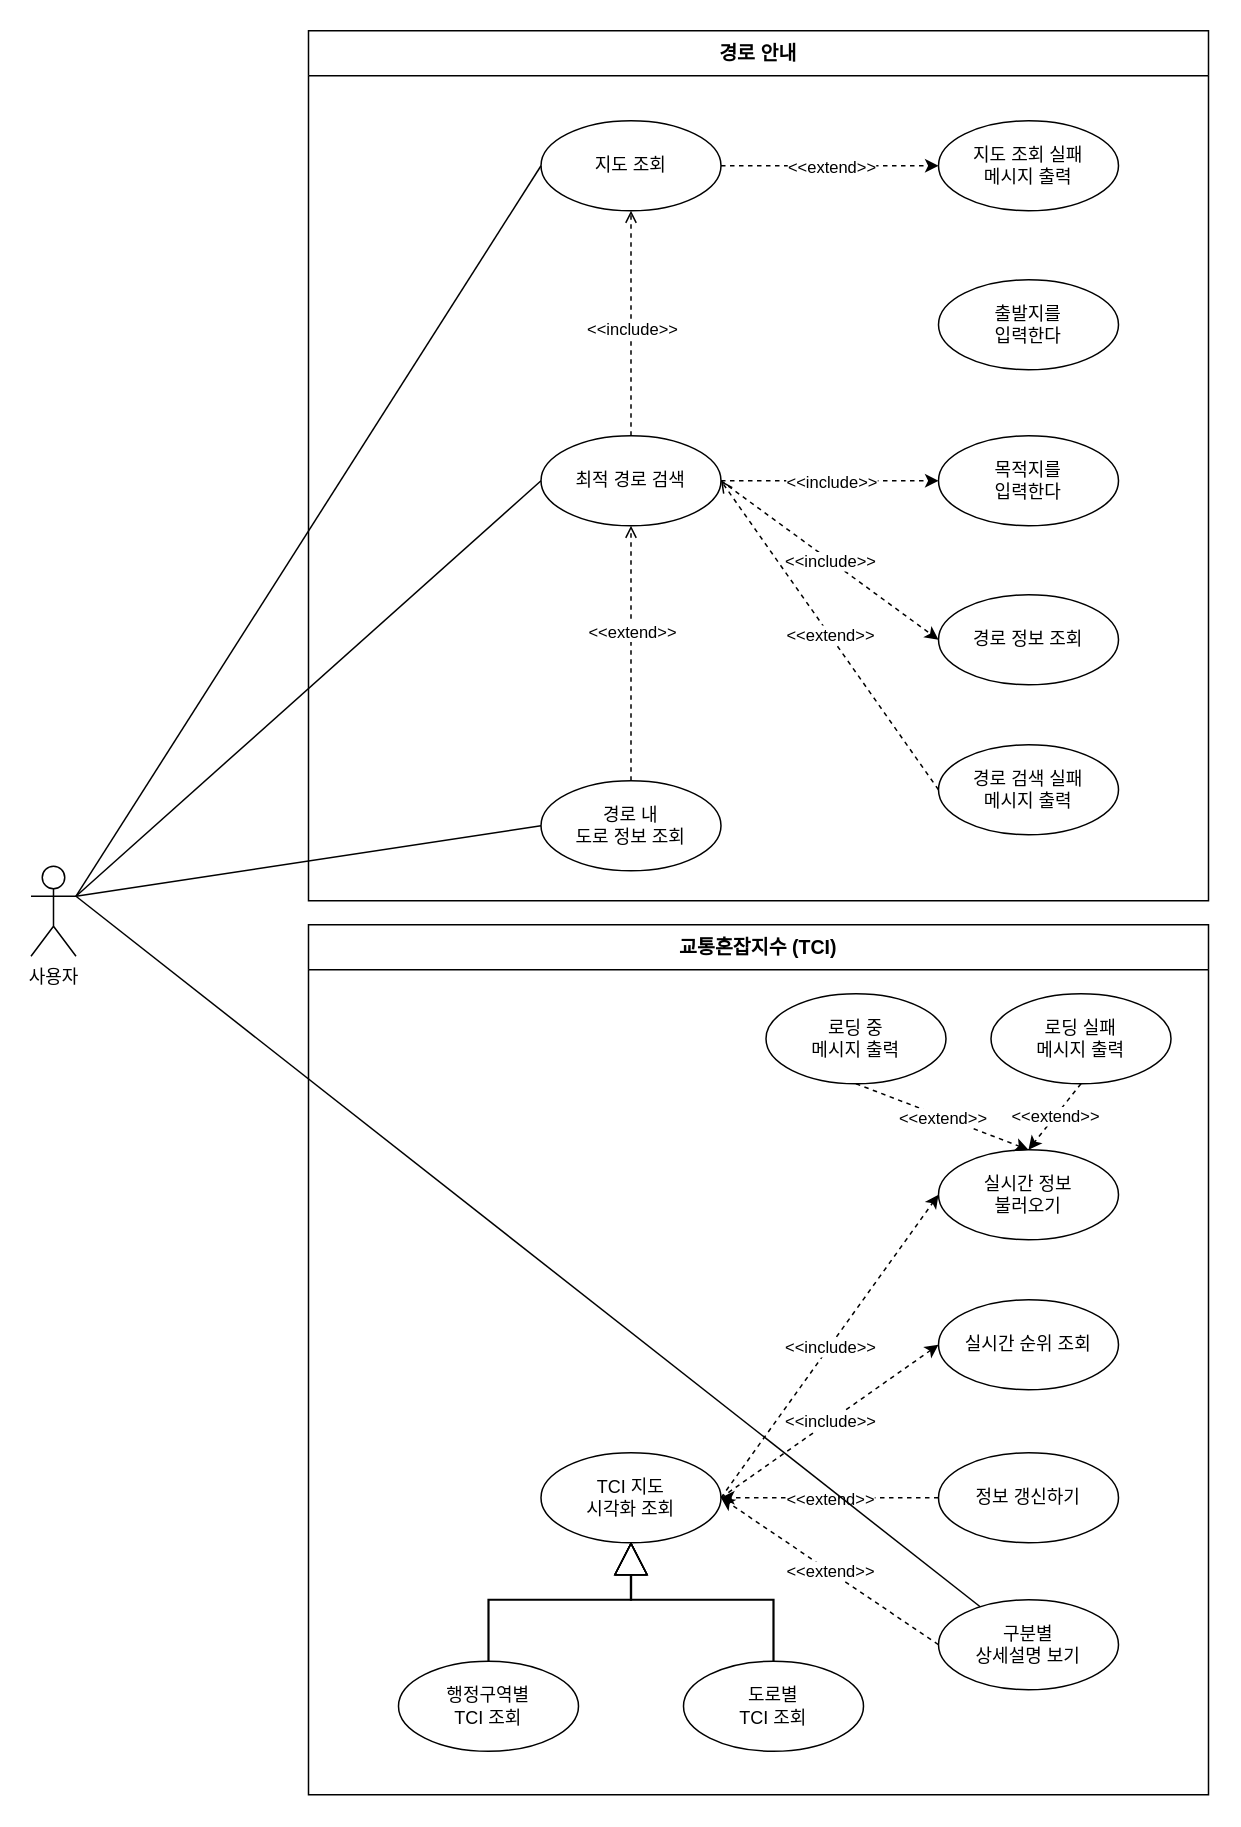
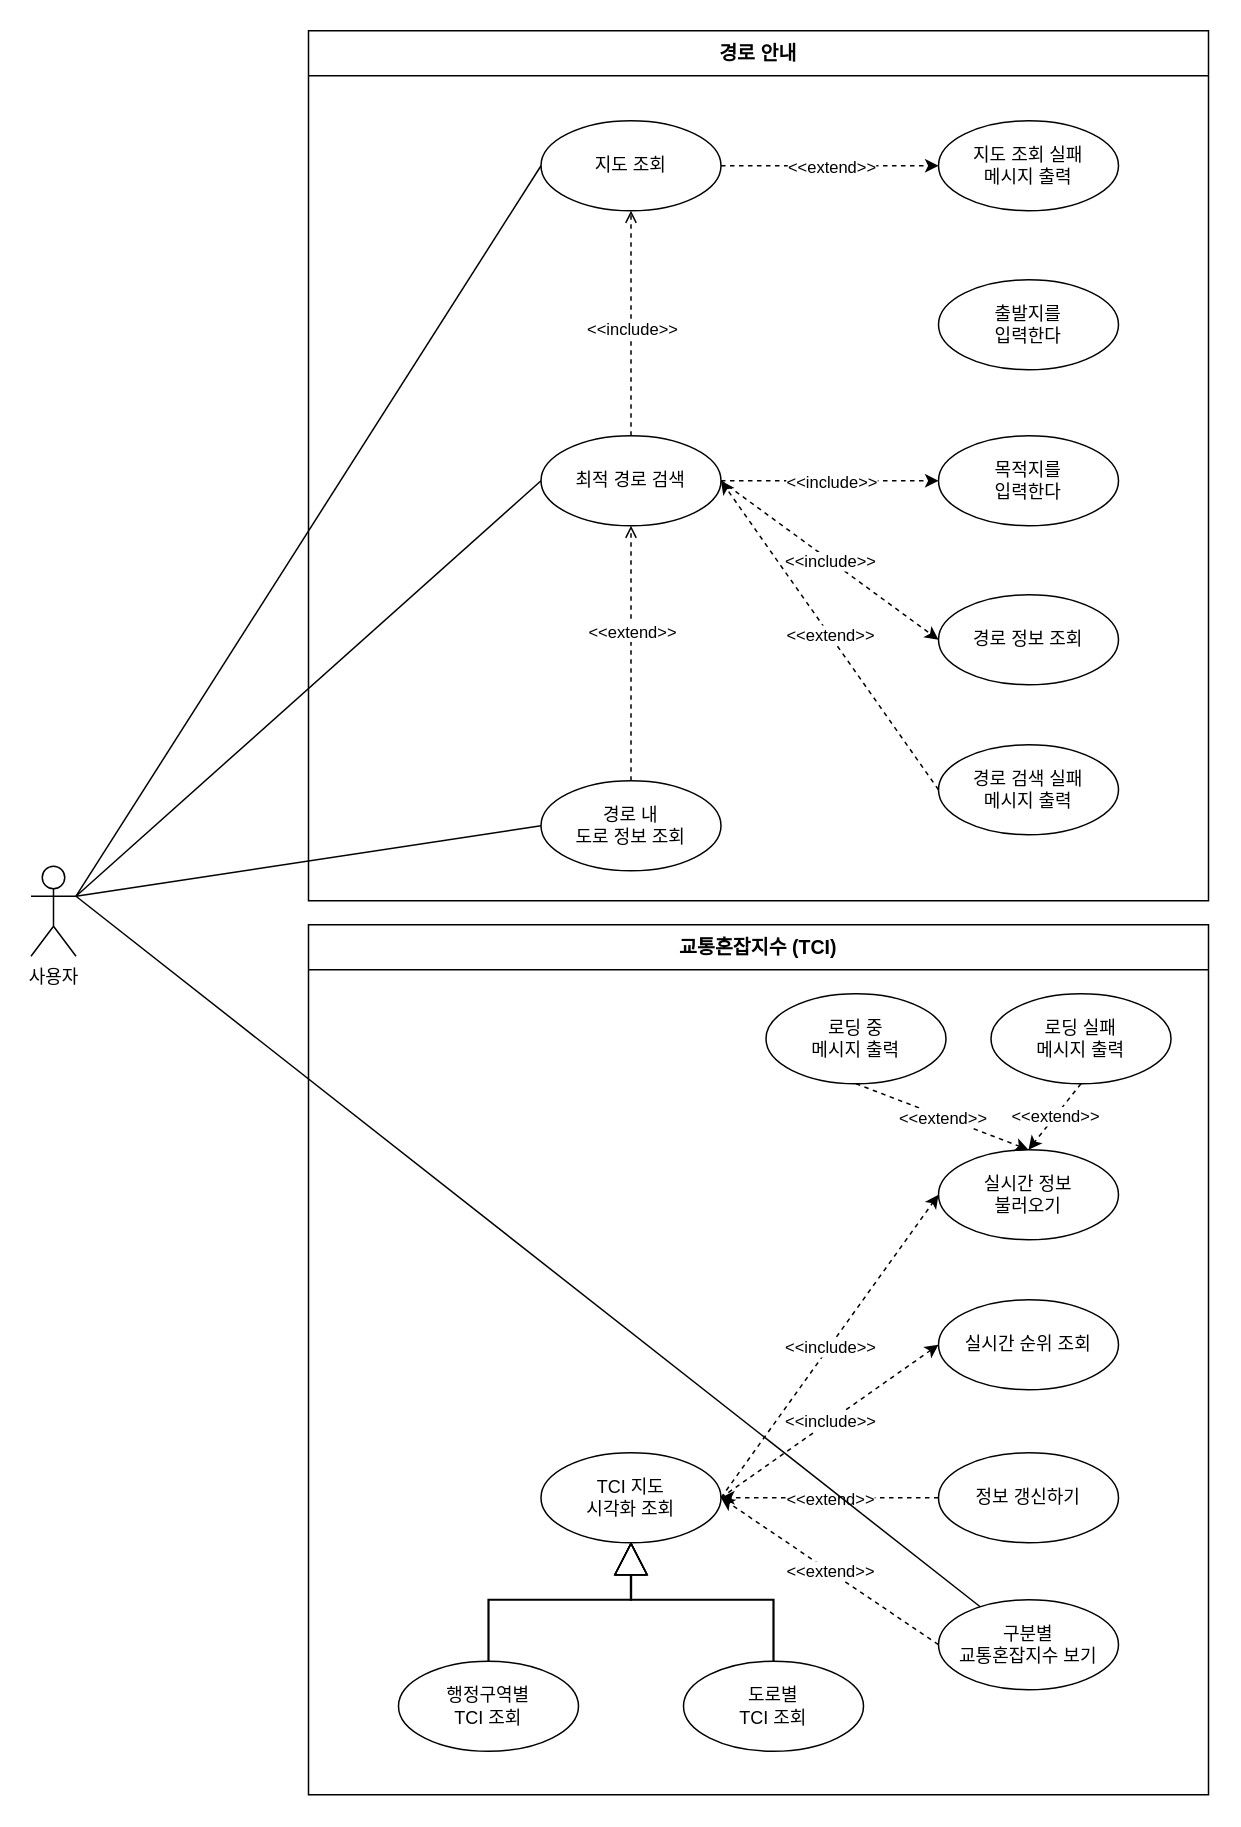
  <mxCell id="0" />
  <mxCell id="1" parent="0" />
  <mxCell id="2" value="&lt;font style=&quot;font-size: 13px;&quot;&gt;경로 안내&lt;/font&gt;" style="swimlane;whiteSpace=wrap;html=1;startSize=30;" parent="1" vertex="1"><mxGeometry x="205" y="20" width="600" height="580" as="geometry"><mxRectangle x="200" y="140" width="100" height="30" as="alternateBounds" /></mxGeometry></mxCell>
  <mxCell id="3" value="경로 내&lt;div&gt;도로 정보 조회&lt;/div&gt;" style="ellipse;whiteSpace=wrap;html=1;" parent="2" vertex="1"><mxGeometry x="155" y="500" width="120" height="60" as="geometry" /></mxCell>
  <mxCell id="4" value="최적 경로&amp;nbsp;&lt;span style=&quot;background-color: initial;&quot;&gt;검색&lt;/span&gt;" style="ellipse;whiteSpace=wrap;html=1;" parent="2" vertex="1"><mxGeometry x="155" y="270" width="120" height="60" as="geometry" /></mxCell>
  <mxCell id="5" value="출발지를&lt;div&gt;입력한다&lt;/div&gt;" style="ellipse;whiteSpace=wrap;html=1;" parent="2" vertex="1"><mxGeometry x="420" y="166" width="120" height="60" as="geometry" /></mxCell>
  <mxCell id="6" value="목적지를&lt;div&gt;입력한다&lt;/div&gt;" style="ellipse;whiteSpace=wrap;html=1;" parent="2" vertex="1"><mxGeometry x="420" y="270" width="120" height="60" as="geometry" /></mxCell>
  <mxCell id="7" value="" style="edgeStyle=orthogonalEdgeStyle;rounded=0;orthogonalLoop=1;jettySize=auto;html=1;dashed=1;endArrow=open;endFill=0;" parent="2" source="3" target="4" edge="1"><mxGeometry relative="1" as="geometry" /></mxCell>
  <mxCell id="8" value="&amp;lt;&amp;lt;extend&amp;gt;&amp;gt;" style="edgeLabel;html=1;align=center;verticalAlign=middle;resizable=0;points=[];" parent="7" vertex="1" connectable="0"><mxGeometry x="0.247" y="1" relative="1" as="geometry"><mxPoint x="1" y="6" as="offset" /></mxGeometry></mxCell>
  <mxCell id="9" value="지도 조회&amp;nbsp;&lt;span style=&quot;background-color: initial;&quot;&gt;실패&lt;/span&gt;&lt;div&gt;&lt;span style=&quot;background-color: initial;&quot;&gt;메시지 출력&lt;/span&gt;&lt;/div&gt;" style="ellipse;whiteSpace=wrap;html=1;" parent="2" vertex="1"><mxGeometry x="420" y="60" width="120" height="60" as="geometry" /></mxCell>
  <mxCell id="10" value="경로 검색 실패&lt;div&gt;메시지 출력&lt;/div&gt;" style="ellipse;whiteSpace=wrap;html=1;" parent="2" vertex="1"><mxGeometry x="420" y="476" width="120" height="60" as="geometry" /></mxCell>
  <mxCell id="11" value="경로 정보 조회" style="ellipse;whiteSpace=wrap;html=1;" parent="2" vertex="1"><mxGeometry x="420" y="376" width="120" height="60" as="geometry" /></mxCell>
  <mxCell id="12" value="" style="endArrow=classic;html=1;rounded=0;dashed=1;entryX=0;entryY=0.5;entryDx=0;entryDy=0;exitX=1;exitY=0.5;exitDx=0;exitDy=0;" edge="1" parent="2" source="4" target="6"><mxGeometry relative="1" as="geometry"><mxPoint x="285" y="310" as="sourcePoint" /><mxPoint x="430" y="230" as="targetPoint" /></mxGeometry></mxCell>
  <mxCell id="13" value="&amp;lt;&amp;lt;include&amp;gt;&amp;gt;" style="edgeLabel;resizable=0;html=1;;align=center;verticalAlign=middle;" connectable="0" vertex="1" parent="12"><mxGeometry relative="1" as="geometry" /></mxCell>
  <mxCell id="14" value="" style="endArrow=classic;html=1;rounded=0;dashed=1;entryX=0;entryY=0.5;entryDx=0;entryDy=0;exitX=1;exitY=0.5;exitDx=0;exitDy=0;" edge="1" parent="2" source="4" target="11"><mxGeometry relative="1" as="geometry"><mxPoint x="295" y="320" as="sourcePoint" /><mxPoint x="440" y="240" as="targetPoint" /></mxGeometry></mxCell>
  <mxCell id="15" value="&amp;lt;&amp;lt;include&amp;gt;&amp;gt;" style="edgeLabel;resizable=0;html=1;;align=center;verticalAlign=middle;" connectable="0" vertex="1" parent="14"><mxGeometry relative="1" as="geometry" /></mxCell>
- <mxCell id="16" value="" style="endArrow=open;html=1;rounded=0;dashed=1;entryX=1;entryY=0.5;entryDx=0;entryDy=0;exitX=0;exitY=0.5;exitDx=0;exitDy=0;" edge="1" parent="2" source="10" target="4"><mxGeometry relative="1" as="geometry"><mxPoint x="402" y="218" as="sourcePoint" /><mxPoint x="300" y="560" as="targetPoint" /></mxGeometry></mxCell>
+ <mxCell id="16" value="" style="endArrow=classic;html=1;rounded=0;dashed=1;entryX=1;entryY=0.5;entryDx=0;entryDy=0;exitX=0;exitY=0.5;exitDx=0;exitDy=0;" edge="1" parent="2" source="10" target="4"><mxGeometry relative="1" as="geometry"><mxPoint x="402" y="218" as="sourcePoint" /><mxPoint x="300" y="560" as="targetPoint" /></mxGeometry></mxCell>
  <mxCell id="17" value="&amp;lt;&amp;lt;extend&amp;gt;&amp;gt;" style="edgeLabel;resizable=0;html=1;;align=center;verticalAlign=middle;" connectable="0" vertex="1" parent="16"><mxGeometry relative="1" as="geometry" /></mxCell>
  <mxCell id="18" value="사용자" style="shape=umlActor;verticalLabelPosition=bottom;verticalAlign=top;html=1;outlineConnect=0;" parent="1" vertex="1"><mxGeometry x="20" y="577" width="30" height="60" as="geometry" /></mxCell>
  <mxCell id="19" value="지도 조회" style="ellipse;whiteSpace=wrap;html=1;" parent="1" vertex="1"><mxGeometry x="360" y="80" width="120" height="60" as="geometry" /></mxCell>
  <mxCell id="20" value="" style="edgeStyle=orthogonalEdgeStyle;rounded=0;orthogonalLoop=1;jettySize=auto;html=1;dashed=1;endArrow=open;endFill=0;" parent="1" source="4" target="19" edge="1"><mxGeometry relative="1" as="geometry" /></mxCell>
  <mxCell id="21" value="&amp;lt;&amp;lt;include&amp;gt;&amp;gt;" style="edgeLabel;html=1;align=center;verticalAlign=middle;resizable=0;points=[];" parent="20" vertex="1" connectable="0"><mxGeometry x="-0.238" y="1" relative="1" as="geometry"><mxPoint x="1" y="-15" as="offset" /></mxGeometry></mxCell>
  <mxCell id="22" value="&lt;span style=&quot;font-size: 13px;&quot;&gt;교통혼잡지수 (TCI)&lt;/span&gt;" style="swimlane;whiteSpace=wrap;html=1;startSize=30;" parent="1" vertex="1"><mxGeometry x="205" y="616" width="600" height="580" as="geometry"><mxRectangle x="200" y="140" width="100" height="30" as="alternateBounds" /></mxGeometry></mxCell>
  <mxCell id="23" value="TCI 지도 &lt;br&gt;시각화 조회" style="ellipse;whiteSpace=wrap;html=1;" parent="22" vertex="1"><mxGeometry x="155" y="352" width="120" height="60" as="geometry" /></mxCell>
- <mxCell id="24" value="구분별&lt;br&gt;상세설명 보기" style="ellipse;whiteSpace=wrap;html=1;" parent="22" vertex="1"><mxGeometry x="420" y="450" width="120" height="60" as="geometry" /></mxCell>
+ <mxCell id="24" value="구분별&lt;br&gt;교통혼잡지수 보기" style="ellipse;whiteSpace=wrap;html=1;" parent="22" vertex="1"><mxGeometry x="420" y="450" width="120" height="60" as="geometry" /></mxCell>
  <mxCell id="25" value="실시간 순위 조회" style="ellipse;whiteSpace=wrap;html=1;" parent="22" vertex="1"><mxGeometry x="420" y="250" width="120" height="60" as="geometry" /></mxCell>
  <mxCell id="26" value="정보 갱신하기" style="ellipse;whiteSpace=wrap;html=1;" parent="22" vertex="1"><mxGeometry x="420" y="352" width="120" height="60" as="geometry" /></mxCell>
  <mxCell id="27" value="실시간 정보&lt;br&gt;불러오기" style="ellipse;whiteSpace=wrap;html=1;" parent="22" vertex="1"><mxGeometry x="420" y="150" width="120" height="60" as="geometry" /></mxCell>
  <mxCell id="28" value="" style="endArrow=triangle;html=0;rounded=0;dashed=0;entryX=0.5;entryY=1;entryDx=0;entryDy=0;shape=flexArrow;width=0.46;endSize=6.605;exitX=0.5;exitY=0;exitDx=0;exitDy=0;" edge="1" parent="22" source="29" target="23"><mxGeometry relative="1" as="geometry"><mxPoint x="150" y="480" as="sourcePoint" /><mxPoint x="215" y="460" as="targetPoint" /><Array as="points"><mxPoint x="120" y="450" /><mxPoint x="215" y="450" /></Array></mxGeometry></mxCell>
  <mxCell id="29" value="행정구역별&lt;br&gt;TCI 조회" style="ellipse;whiteSpace=wrap;html=1;" vertex="1" parent="22"><mxGeometry x="60" y="491" width="120" height="60" as="geometry" /></mxCell>
  <mxCell id="30" value="도로별&lt;br&gt;TCI 조회" style="ellipse;whiteSpace=wrap;html=1;" vertex="1" parent="22"><mxGeometry x="250" y="491" width="120" height="60" as="geometry" /></mxCell>
  <mxCell id="31" value="" style="endArrow=triangle;html=0;rounded=0;dashed=0;entryX=0.5;entryY=1;entryDx=0;entryDy=0;shape=flexArrow;width=0.46;endSize=6.605;exitX=0.5;exitY=0;exitDx=0;exitDy=0;" edge="1" parent="22" source="30"><mxGeometry relative="1" as="geometry"><mxPoint x="310" y="490" as="sourcePoint" /><mxPoint x="215" y="412" as="targetPoint" /><Array as="points"><mxPoint x="310" y="450" /><mxPoint x="215" y="450" /></Array></mxGeometry></mxCell>
  <mxCell id="32" value="로딩 중 &lt;br&gt;메시지 출력" style="ellipse;whiteSpace=wrap;html=1;" parent="22" vertex="1"><mxGeometry x="305" y="46" width="120" height="60" as="geometry" /></mxCell>
  <mxCell id="33" value="" style="endArrow=classic;html=1;rounded=0;dashed=1;entryX=0;entryY=0.5;entryDx=0;entryDy=0;exitX=1;exitY=0.5;exitDx=0;exitDy=0;" edge="1" parent="22" source="23" target="25"><mxGeometry relative="1" as="geometry"><mxPoint x="250" y="136" as="sourcePoint" /><mxPoint x="395" y="242" as="targetPoint" /></mxGeometry></mxCell>
  <mxCell id="34" value="&amp;lt;&amp;lt;include&amp;gt;&amp;gt;" style="edgeLabel;resizable=0;html=1;;align=center;verticalAlign=middle;" connectable="0" vertex="1" parent="33"><mxGeometry relative="1" as="geometry" /></mxCell>
  <mxCell id="35" value="" style="endArrow=classic;html=1;rounded=0;dashed=1;entryX=0;entryY=0.5;entryDx=0;entryDy=0;exitX=1;exitY=0.5;exitDx=0;exitDy=0;" edge="1" parent="22" source="23" target="27"><mxGeometry relative="1" as="geometry"><mxPoint x="285" y="392" as="sourcePoint" /><mxPoint x="430" y="290" as="targetPoint" /></mxGeometry></mxCell>
  <mxCell id="36" value="&amp;lt;&amp;lt;include&amp;gt;&amp;gt;" style="edgeLabel;resizable=0;html=1;;align=center;verticalAlign=middle;" connectable="0" vertex="1" parent="35"><mxGeometry relative="1" as="geometry" /></mxCell>
  <mxCell id="37" value="" style="endArrow=classic;html=1;rounded=0;dashed=1;entryX=0.5;entryY=0;entryDx=0;entryDy=0;exitX=0.5;exitY=1;exitDx=0;exitDy=0;" edge="1" parent="22" source="32" target="27"><mxGeometry relative="1" as="geometry"><mxPoint x="382.5" y="272" as="sourcePoint" /><mxPoint x="237.5" y="66" as="targetPoint" /></mxGeometry></mxCell>
  <mxCell id="38" value="&amp;lt;&amp;lt;extend&amp;gt;&amp;gt;" style="edgeLabel;resizable=0;html=1;;align=center;verticalAlign=middle;" connectable="0" vertex="1" parent="37"><mxGeometry relative="1" as="geometry" /></mxCell>
  <mxCell id="39" value="" style="endArrow=classic;html=1;rounded=0;dashed=1;entryX=1;entryY=0.5;entryDx=0;entryDy=0;exitX=0;exitY=0.5;exitDx=0;exitDy=0;" edge="1" parent="22" source="26" target="23"><mxGeometry relative="1" as="geometry"><mxPoint x="325" y="126" as="sourcePoint" /><mxPoint x="325" y="170" as="targetPoint" /></mxGeometry></mxCell>
  <mxCell id="40" value="&amp;lt;&amp;lt;extend&amp;gt;&amp;gt;" style="edgeLabel;resizable=0;html=1;;align=center;verticalAlign=middle;" connectable="0" vertex="1" parent="39"><mxGeometry relative="1" as="geometry" /></mxCell>
  <mxCell id="41" value="" style="endArrow=classic;html=1;rounded=0;dashed=1;entryX=1;entryY=0.5;entryDx=0;entryDy=0;exitX=0;exitY=0.5;exitDx=0;exitDy=0;" edge="1" parent="22" source="24" target="23"><mxGeometry relative="1" as="geometry"><mxPoint x="430" y="392" as="sourcePoint" /><mxPoint x="285" y="392" as="targetPoint" /></mxGeometry></mxCell>
  <mxCell id="42" value="&amp;lt;&amp;lt;extend&amp;gt;&amp;gt;" style="edgeLabel;resizable=0;html=1;;align=center;verticalAlign=middle;" connectable="0" vertex="1" parent="41"><mxGeometry relative="1" as="geometry" /></mxCell>
  <mxCell id="43" value="로딩 실패&lt;br&gt;메시지 출력" style="ellipse;whiteSpace=wrap;html=1;" vertex="1" parent="22"><mxGeometry x="455" y="46" width="120" height="60" as="geometry" /></mxCell>
  <mxCell id="44" value="" style="endArrow=classic;html=1;rounded=0;dashed=1;entryX=0.5;entryY=0;entryDx=0;entryDy=0;exitX=0.5;exitY=1;exitDx=0;exitDy=0;" edge="1" parent="22" source="43" target="27"><mxGeometry relative="1" as="geometry"><mxPoint x="375" y="116" as="sourcePoint" /><mxPoint x="490" y="160" as="targetPoint" /></mxGeometry></mxCell>
  <mxCell id="45" value="&amp;lt;&amp;lt;extend&amp;gt;&amp;gt;" style="edgeLabel;resizable=0;html=1;;align=center;verticalAlign=middle;" connectable="0" vertex="1" parent="44"><mxGeometry relative="1" as="geometry" /></mxCell>
  <mxCell id="46" value="" style="endArrow=classic;html=1;rounded=0;dashed=1;exitX=1;exitY=0.5;exitDx=0;exitDy=0;entryX=0;entryY=0.5;entryDx=0;entryDy=0;" edge="1" parent="1" source="19" target="9"><mxGeometry relative="1" as="geometry"><mxPoint x="615" y="188" as="sourcePoint" /><mxPoint x="585" y="66" as="targetPoint" /></mxGeometry></mxCell>
  <mxCell id="47" value="&amp;lt;&amp;lt;extend&amp;gt;&amp;gt;" style="edgeLabel;resizable=0;html=1;;align=center;verticalAlign=middle;" connectable="0" vertex="1" parent="46"><mxGeometry relative="1" as="geometry" /></mxCell>
  <mxCell id="48" value="" style="endArrow=none;html=1;rounded=0;entryX=0;entryY=0.5;entryDx=0;entryDy=0;exitX=1;exitY=0.333;exitDx=0;exitDy=0;exitPerimeter=0;" edge="1" parent="1" source="18" target="3"><mxGeometry width="50" height="50" relative="1" as="geometry"><mxPoint x="85" y="606" as="sourcePoint" /><mxPoint x="165" y="396" as="targetPoint" /></mxGeometry></mxCell>
  <mxCell id="49" value="" style="endArrow=none;html=1;rounded=0;entryX=0;entryY=0.5;entryDx=0;entryDy=0;exitX=1;exitY=0.333;exitDx=0;exitDy=0;exitPerimeter=0;" edge="1" parent="1" source="18" target="4"><mxGeometry width="50" height="50" relative="1" as="geometry"><mxPoint x="65" y="522" as="sourcePoint" /><mxPoint x="340" y="466" as="targetPoint" /></mxGeometry></mxCell>
  <mxCell id="50" value="" style="endArrow=none;html=1;rounded=0;entryX=0;entryY=0.5;entryDx=0;entryDy=0;exitX=1;exitY=0.333;exitDx=0;exitDy=0;exitPerimeter=0;" edge="1" parent="1" source="18" target="19"><mxGeometry width="50" height="50" relative="1" as="geometry"><mxPoint x="105" y="626" as="sourcePoint" /><mxPoint x="380" y="570" as="targetPoint" /></mxGeometry></mxCell>
  <mxCell id="51" value="" style="endArrow=none;html=1;rounded=0;exitX=1;exitY=0.333;exitDx=0;exitDy=0;exitPerimeter=0;" edge="1" parent="1" source="18" target="24"><mxGeometry width="50" height="50" relative="1" as="geometry"><mxPoint x="95" y="626" as="sourcePoint" /><mxPoint x="380" y="570" as="targetPoint" /></mxGeometry></mxCell>
